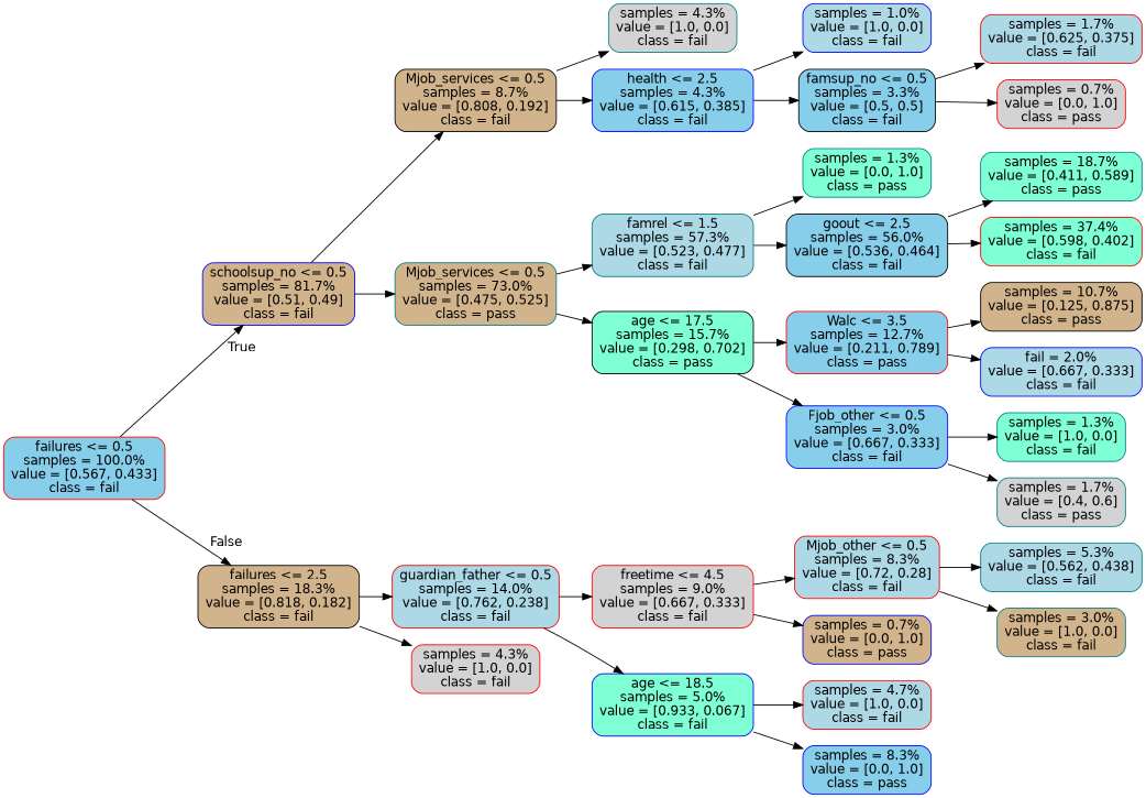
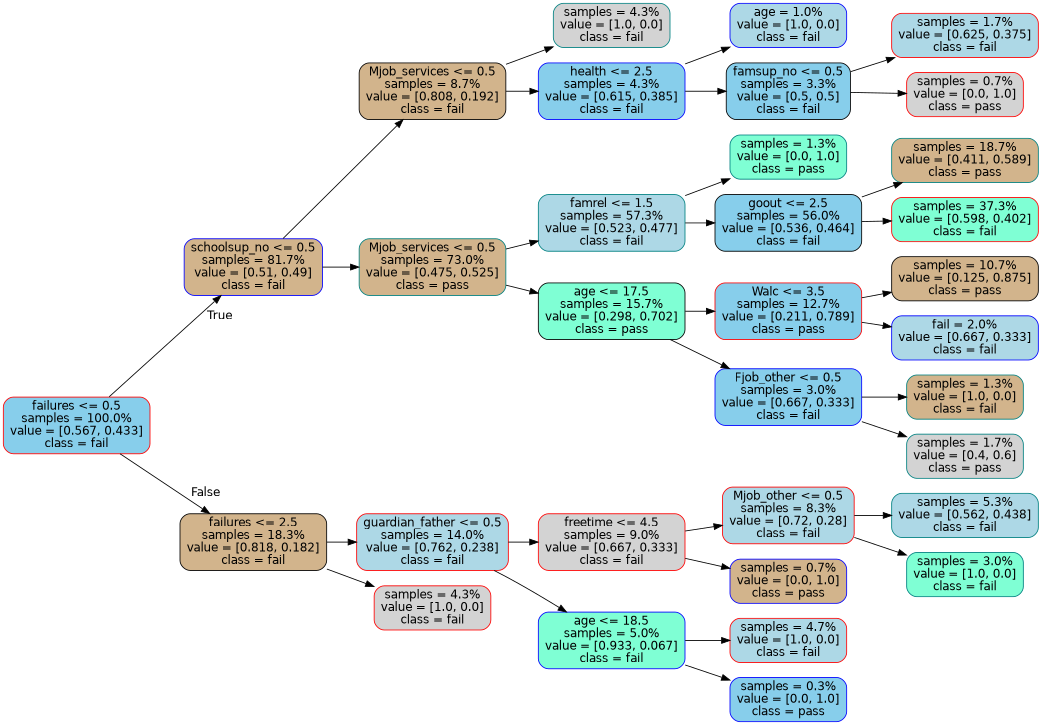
  digraph {
    rankdir=LR
    node [color=red fillcolor=lightblue fontname=helvetica shape=box style="filled, rounded"]
    edge [fontname=helvetica]
    n1 [fillcolor=skyblue label="failures <= 0.5\nsamples = 100.0%\nvalue = [0.567, 0.433]\nclass = fail"]
    n2 [color=blue fillcolor=tan label="schoolsup_no <= 0.5\nsamples = 81.7%\nvalue = [0.51, 0.49]\nclass = fail"]
    n3 [color=black fillcolor=tan label="failures <= 2.5\nsamples = 18.3%\nvalue = [0.818, 0.182]\nclass = fail"]
    n4 [color=black fillcolor=tan label="Mjob_services <= 0.5\nsamples = 8.7%\nvalue = [0.808, 0.192]\nclass = fail"]
    n5 [color=teal fillcolor=tan label="Mjob_services <= 0.5\nsamples = 73.0%\nvalue = [0.475, 0.525]\nclass = pass"]
    n6 [label="guardian_father <= 0.5\nsamples = 14.0%\nvalue = [0.762, 0.238]\nclass = fail"]
    n7 [fillcolor=lightgrey label="samples = 4.3%\nvalue = [1.0, 0.0]\nclass = fail"]
    n8 [color=teal fillcolor=lightgrey label="samples = 4.3%\nvalue = [1.0, 0.0]\nclass = fail"]
    n9 [color=blue fillcolor=skyblue label="health <= 2.5\nsamples = 4.3%\nvalue = [0.615, 0.385]\nclass = fail"]
    n10 [color=teal label="famrel <= 1.5\nsamples = 57.3%\nvalue = [0.523, 0.477]\nclass = fail"]
    n11 [color=black fillcolor=aquamarine label="age <= 17.5\nsamples = 15.7%\nvalue = [0.298, 0.702]\nclass = pass"]
-   n12 [color=blue label="samples = 1.0%\nvalue = [1.0, 0.0]\nclass = fail"]
+   n12 [color=blue label="age = 1.0%\nvalue = [1.0, 0.0]\nclass = fail"]
    n13 [color=black fillcolor=skyblue label="famsup_no <= 0.5\nsamples = 3.3%\nvalue = [0.5, 0.5]\nclass = fail"]
    n14 [label="samples = 1.7%\nvalue = [0.625, 0.375]\nclass = fail"]
    n15 [fillcolor=lightgrey label="samples = 0.7%\nvalue = [0.0, 1.0]\nclass = pass"]
    n16 [color=teal fillcolor=aquamarine label="samples = 1.3%\nvalue = [0.0, 1.0]\nclass = pass"]
    n17 [color=black fillcolor=skyblue label="goout <= 2.5\nsamples = 56.0%\nvalue = [0.536, 0.464]\nclass = fail"]
    n18 [fillcolor=skyblue label="Walc <= 3.5\nsamples = 12.7%\nvalue = [0.211, 0.789]\nclass = pass"]
    n19 [color=blue fillcolor=skyblue label="Fjob_other <= 0.5\nsamples = 3.0%\nvalue = [0.667, 0.333]\nclass = fail"]
-   n20 [color=teal fillcolor=aquamarine label="samples = 18.7%\nvalue = [0.411, 0.589]\nclass = pass"]
-   n21 [fillcolor=aquamarine label="samples = 37.4%\nvalue = [0.598, 0.402]\nclass = fail"]
+   n20 [color=teal fillcolor=tan label="samples = 18.7%\nvalue = [0.411, 0.589]\nclass = pass"]
+   n21 [fillcolor=aquamarine label="samples = 37.3%\nvalue = [0.598, 0.402]\nclass = fail"]
    n22 [color=black fillcolor=tan label="samples = 10.7%\nvalue = [0.125, 0.875]\nclass = pass"]
    n23 [color=blue label="fail = 2.0%\nvalue = [0.667, 0.333]\nclass = fail"]
-   n24 [color=teal fillcolor=aquamarine label="samples = 1.3%\nvalue = [1.0, 0.0]\nclass = fail"]
+   n24 [color=teal fillcolor=tan label="samples = 1.3%\nvalue = [1.0, 0.0]\nclass = fail"]
    n25 [color=teal fillcolor=lightgrey label="samples = 1.7%\nvalue = [0.4, 0.6]\nclass = pass"]
    n26 [fillcolor=lightgrey label="freetime <= 4.5\nsamples = 9.0%\nvalue = [0.667, 0.333]\nclass = fail"]
    n27 [color=blue fillcolor=aquamarine label="age <= 18.5\nsamples = 5.0%\nvalue = [0.933, 0.067]\nclass = fail"]
    n28 [label="Mjob_other <= 0.5\nsamples = 8.3%\nvalue = [0.72, 0.28]\nclass = fail"]
    n29 [color=blue fillcolor=tan label="samples = 0.7%\nvalue = [0.0, 1.0]\nclass = pass"]
    n30 [label="samples = 4.7%\nvalue = [1.0, 0.0]\nclass = fail"]
-   n31 [color=blue fillcolor=skyblue label="samples = 8.3%\nvalue = [0.0, 1.0]\nclass = pass"]
+   n31 [color=blue fillcolor=skyblue label="samples = 0.3%\nvalue = [0.0, 1.0]\nclass = pass"]
    n32 [color=teal label="samples = 5.3%\nvalue = [0.562, 0.438]\nclass = fail"]
-   n33 [color=teal fillcolor=tan label="samples = 3.0%\nvalue = [1.0, 0.0]\nclass = fail"]
+   n33 [color=teal fillcolor=aquamarine label="samples = 3.0%\nvalue = [1.0, 0.0]\nclass = fail"]
    n1 -> n2 [headlabel=True labelangle=45 labeldistance=2.5]
    n1 -> n3 [headlabel=False labelangle=-45 labeldistance=2.5]
    n2 -> n4
    n2 -> n5
    n3 -> n6
    n3 -> n7
    n4 -> n8
    n4 -> n9
    n5 -> n10
    n5 -> n11
    n6 -> n26
    n6 -> n27
    n9 -> n12
    n9 -> n13
    n10 -> n16
    n10 -> n17
    n11 -> n18
    n11 -> n19
    n13 -> n14
    n13 -> n15
    n17 -> n20
    n17 -> n21
    n18 -> n22
    n18 -> n23
    n19 -> n24
    n19 -> n25
    n26 -> n28
    n26 -> n29
    n27 -> n30
    n27 -> n31
    n28 -> n32
    n28 -> n33
  }
